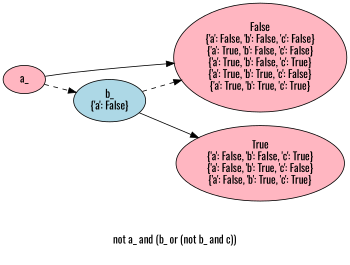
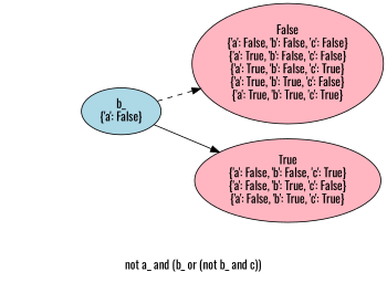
  digraph {
    label="not a_ and (b_ or (not b_ and c))\n\n"
    rankdir=LR
    fontname=Oswald
    node [style=filled fillcolor=lightpink fontname=Oswald]
    edge [fontcolor=gray fontname=Oswald]
-   n1 [label=a_]
    n2 [label="b_\n{'a': False}" fillcolor=lightblue]
    n3 [label="False\n{'a': False, 'b': False, 'c': False}\n{'a': True, 'b': False, 'c': False}\n{'a': True, 'b': False, 'c': True}\n{'a': True, 'b': True, 'c': False}\n{'a': True, 'b': True, 'c': True}"]
    n4 [label="True\n{'a': False, 'b': False, 'c': True}\n{'a': False, 'b': True, 'c': False}\n{'a': False, 'b': True, 'c': True}"]
-   n1 -> n2 [style=dashed]
-   n1 -> n3
    n2 -> n3 [style=dashed]
    n2 -> n4
  }
